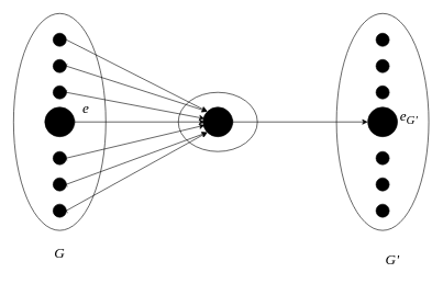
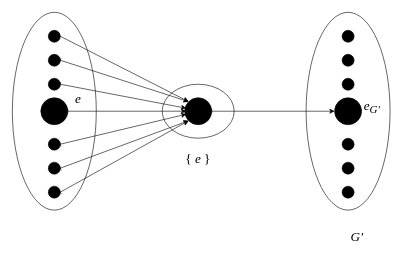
  <mxCell id="0" />
  <mxCell id="1" parent="0" />
  <mxCell id="2" value="" style="ellipse;whiteSpace=wrap;html=1;" vertex="1" parent="1"><mxGeometry x="270" y="140" width="120" height="90" as="geometry" /></mxCell>
  <mxCell id="3" value="" style="ellipse;whiteSpace=wrap;html=1;" vertex="1" parent="1"><mxGeometry x="20" y="20" width="140" height="330" as="geometry" /></mxCell>
  <mxCell id="4" style="edgeStyle=none;rounded=0;orthogonalLoop=1;jettySize=auto;html=1;exitX=1;exitY=0.5;exitDx=0;exitDy=0;fontFamily=Times New Roman;fontSize=22;startArrow=baseDash;startFill=0;" edge="1" parent="1" source="5"><mxGeometry relative="1" as="geometry"><mxPoint x="310" y="185" as="targetPoint" /></mxGeometry></mxCell>
  <mxCell id="5" value="" style="ellipse;whiteSpace=wrap;html=1;aspect=fixed;fillColor=#000000;" vertex="1" parent="1"><mxGeometry x="67.5" y="162.5" width="45" height="45" as="geometry" /></mxCell>
  <mxCell id="6" style="edgeStyle=none;rounded=0;orthogonalLoop=1;jettySize=auto;html=1;exitX=1;exitY=0.5;exitDx=0;exitDy=0;fontFamily=Times New Roman;fontSize=22;startArrow=baseDash;startFill=0;" edge="1" parent="1" source="7"><mxGeometry relative="1" as="geometry"><mxPoint x="310" y="180" as="targetPoint" /></mxGeometry></mxCell>
  <mxCell id="7" value="" style="ellipse;whiteSpace=wrap;html=1;aspect=fixed;fillColor=#000000;" vertex="1" parent="1"><mxGeometry x="80" y="130" width="20" height="20" as="geometry" /></mxCell>
  <mxCell id="8" style="edgeStyle=none;rounded=0;orthogonalLoop=1;jettySize=auto;html=1;exitX=1;exitY=0.5;exitDx=0;exitDy=0;entryX=0;entryY=0;entryDx=0;entryDy=0;fontFamily=Times New Roman;fontSize=22;startArrow=baseDash;startFill=0;" edge="1" parent="1" source="9" target="26"><mxGeometry relative="1" as="geometry" /></mxCell>
  <mxCell id="9" value="" style="ellipse;whiteSpace=wrap;html=1;aspect=fixed;fillColor=#000000;" vertex="1" parent="1"><mxGeometry x="80" y="90" width="20" height="20" as="geometry" /></mxCell>
  <mxCell id="10" value="" style="ellipse;whiteSpace=wrap;html=1;aspect=fixed;fillColor=#000000;" vertex="1" parent="1"><mxGeometry x="80" y="50" width="20" height="20" as="geometry" /></mxCell>
  <mxCell id="11" style="edgeStyle=none;rounded=0;orthogonalLoop=1;jettySize=auto;html=1;exitX=1;exitY=0.5;exitDx=0;exitDy=0;entryX=0;entryY=1;entryDx=0;entryDy=0;fontFamily=Times New Roman;fontSize=22;startArrow=baseDash;startFill=0;" edge="1" parent="1" source="12" target="26"><mxGeometry relative="1" as="geometry" /></mxCell>
  <mxCell id="12" value="" style="ellipse;whiteSpace=wrap;html=1;aspect=fixed;fillColor=#000000;" vertex="1" parent="1"><mxGeometry x="80" y="310" width="20" height="20" as="geometry" /></mxCell>
  <mxCell id="13" style="edgeStyle=none;rounded=0;orthogonalLoop=1;jettySize=auto;html=1;exitX=1;exitY=0.5;exitDx=0;exitDy=0;entryX=0;entryY=1;entryDx=0;entryDy=0;fontFamily=Times New Roman;fontSize=22;startArrow=baseDash;startFill=0;" edge="1" parent="1" source="14" target="26"><mxGeometry relative="1" as="geometry" /></mxCell>
  <mxCell id="14" value="" style="ellipse;whiteSpace=wrap;html=1;aspect=fixed;fillColor=#000000;" vertex="1" parent="1"><mxGeometry x="80" y="270" width="20" height="20" as="geometry" /></mxCell>
  <mxCell id="15" style="edgeStyle=none;rounded=0;orthogonalLoop=1;jettySize=auto;html=1;exitX=1;exitY=0.5;exitDx=0;exitDy=0;fontFamily=Times New Roman;fontSize=22;startArrow=baseDash;startFill=0;" edge="1" parent="1" source="16"><mxGeometry relative="1" as="geometry"><mxPoint x="310" y="190" as="targetPoint" /></mxGeometry></mxCell>
  <mxCell id="16" value="" style="ellipse;whiteSpace=wrap;html=1;aspect=fixed;fillColor=#000000;" vertex="1" parent="1"><mxGeometry x="80" y="230" width="20" height="20" as="geometry" /></mxCell>
  <mxCell id="17" value="" style="ellipse;whiteSpace=wrap;html=1;" vertex="1" parent="1"><mxGeometry x="510" y="20" width="140" height="330" as="geometry" /></mxCell>
  <mxCell id="18" value="" style="ellipse;whiteSpace=wrap;html=1;aspect=fixed;fillColor=#000000;" vertex="1" parent="1"><mxGeometry x="557.5" y="162.5" width="45" height="45" as="geometry" /></mxCell>
  <mxCell id="19" value="" style="ellipse;whiteSpace=wrap;html=1;aspect=fixed;fillColor=#000000;" vertex="1" parent="1"><mxGeometry x="570" y="130" width="20" height="20" as="geometry" /></mxCell>
  <mxCell id="20" value="" style="ellipse;whiteSpace=wrap;html=1;aspect=fixed;fillColor=#000000;" vertex="1" parent="1"><mxGeometry x="570" y="90" width="20" height="20" as="geometry" /></mxCell>
  <mxCell id="21" value="" style="ellipse;whiteSpace=wrap;html=1;aspect=fixed;fillColor=#000000;" vertex="1" parent="1"><mxGeometry x="570" y="50" width="20" height="20" as="geometry" /></mxCell>
  <mxCell id="22" value="" style="ellipse;whiteSpace=wrap;html=1;aspect=fixed;fillColor=#000000;" vertex="1" parent="1"><mxGeometry x="570" y="310" width="20" height="20" as="geometry" /></mxCell>
  <mxCell id="23" value="" style="ellipse;whiteSpace=wrap;html=1;aspect=fixed;fillColor=#000000;" vertex="1" parent="1"><mxGeometry x="570" y="270" width="20" height="20" as="geometry" /></mxCell>
  <mxCell id="24" value="" style="ellipse;whiteSpace=wrap;html=1;aspect=fixed;fillColor=#000000;" vertex="1" parent="1"><mxGeometry x="570" y="230" width="20" height="20" as="geometry" /></mxCell>
  <mxCell id="25" style="edgeStyle=none;rounded=0;orthogonalLoop=1;jettySize=auto;html=1;exitX=1;exitY=0.5;exitDx=0;exitDy=0;entryX=0;entryY=0.5;entryDx=0;entryDy=0;fontFamily=Times New Roman;fontSize=22;startArrow=baseDash;startFill=0;" edge="1" parent="1" source="26" target="18"><mxGeometry relative="1" as="geometry" /></mxCell>
  <mxCell id="26" value="" style="ellipse;whiteSpace=wrap;html=1;aspect=fixed;fillColor=#000000;" vertex="1" parent="1"><mxGeometry x="307.5" y="162.5" width="45" height="45" as="geometry" /></mxCell>
- <mxCell id="28" value="&lt;font face=&quot;Times New Roman&quot; style=&quot;font-size: 22px&quot;&gt;&lt;i&gt;G&lt;/i&gt;&lt;/font&gt;" style="text;html=1;strokeColor=none;fillColor=none;align=center;verticalAlign=middle;whiteSpace=wrap;rounded=0;" vertex="1" parent="1"><mxGeometry x="60" y="370" width="60" height="30" as="geometry" /></mxCell>
+ <mxCell id="27" value="&lt;font face=&quot;Times New Roman&quot; style=&quot;font-size: 22px&quot;&gt;{ &lt;i&gt;e&lt;/i&gt; }&lt;/font&gt;" style="text;html=1;strokeColor=none;fillColor=none;align=center;verticalAlign=middle;whiteSpace=wrap;rounded=0;" vertex="1" parent="1"><mxGeometry x="300" y="250" width="60" height="30" as="geometry" /></mxCell>
  <mxCell id="29" value="&lt;font face=&quot;Times New Roman&quot; style=&quot;font-size: 22px&quot;&gt;&lt;i&gt;G'&lt;/i&gt;&lt;/font&gt;" style="text;html=1;strokeColor=none;fillColor=none;align=center;verticalAlign=middle;whiteSpace=wrap;rounded=0;" vertex="1" parent="1"><mxGeometry x="565" y="380" width="60" height="30" as="geometry" /></mxCell>
  <mxCell id="30" value="&lt;font face=&quot;Times New Roman&quot; style=&quot;font-size: 22px&quot;&gt;&lt;i&gt;e&lt;sub&gt;G'&lt;/sub&gt;&lt;/i&gt;&lt;/font&gt;" style="text;html=1;strokeColor=none;fillColor=none;align=center;verticalAlign=middle;whiteSpace=wrap;rounded=0;" vertex="1" parent="1"><mxGeometry x="590" y="162.5" width="60" height="30" as="geometry" /></mxCell>
  <mxCell id="31" value="&lt;font face=&quot;Times New Roman&quot;&gt;&lt;span style=&quot;font-size: 22px&quot;&gt;&lt;i&gt;e&lt;/i&gt;&lt;/span&gt;&lt;/font&gt;" style="text;html=1;strokeColor=none;fillColor=none;align=center;verticalAlign=middle;whiteSpace=wrap;rounded=0;" vertex="1" parent="1"><mxGeometry x="100" y="150" width="60" height="30" as="geometry" /></mxCell>
  <mxCell id="32" style="rounded=0;orthogonalLoop=1;jettySize=auto;html=1;exitX=1;exitY=0.5;exitDx=0;exitDy=0;entryX=0;entryY=0;entryDx=0;entryDy=0;fontFamily=Times New Roman;fontSize=22;" edge="1" parent="1" source="10" target="26"><mxGeometry relative="1" as="geometry" /></mxCell>
